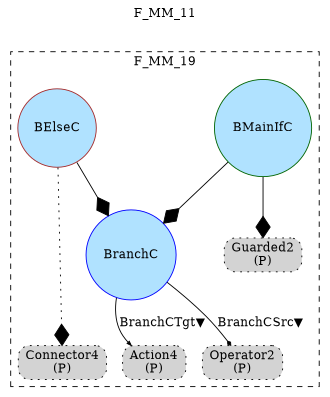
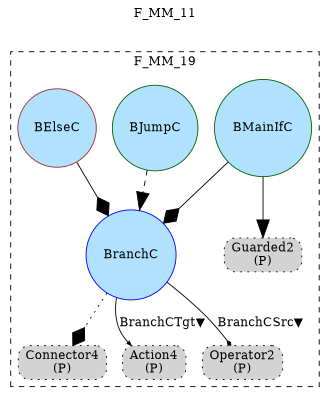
  digraph {
    label=F_MM_11
    labelfontsize=12
    labelloc=tl
    node [fillcolor=lightskyblue1 shape=circle style=filled]
    edge [arrowhead=diamond arrowsize=2.0 style=solid]
    n1 [color=darkgreen label=BMainIfC]
    n2 [fillcolor=lightgray label=<Guarded2<br/>(P)> shape=box style="rounded,filled,dotted"]
    n3 [color=blue label=BranchC]
    n4 [color=brown label=BElseC]
+   n5 [color=darkgreen label=BJumpC]
    n6 [fillcolor=lightgray label=<Connector4<br/>(P)> shape=box style="rounded,filled,dotted"]
    n7 [fillcolor=lightgray label=<Operator2<br/>(P)> shape=box style="rounded,filled,dotted"]
    n8 [fillcolor=lightgray label=<Action4<br/>(P)> shape=box style="rounded,filled,dotted"]
    subgraph cluster_1 {
      label=F_MM_19
      style=dashed
      n1
      n2
      n3
      n4
+     n5
      n6
      n7
      n8
    }
-   n1 -> n2
+   n1 -> n2 [arrowhead=normal]
    n1 -> n3
-   n4 -> n6 [style=dotted]
+   n3 -> n6 [style=dotted]
    n3 -> n7 [arrowsize=.5 label="BranchCSrc▼"]
    n3 -> n8 [arrowhead=normal arrowsize=.5 label="BranchCTgt▼"]
    n4 -> n3
+   n5 -> n3 [arrowhead=normal style=dashed]
  }
